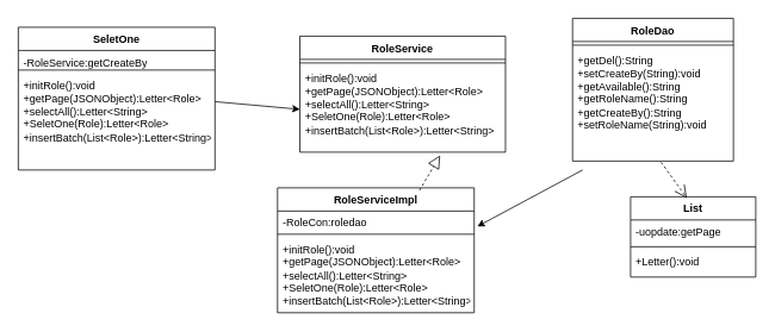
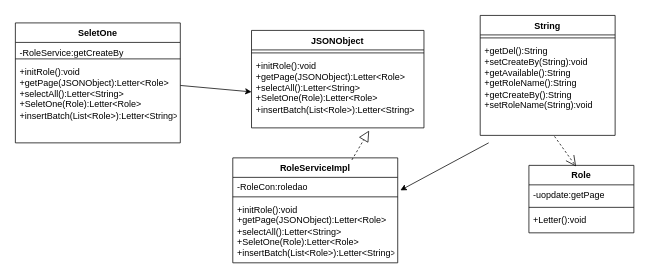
  <mxCell id="0" />
  <mxCell id="1" parent="0" />
- <mxCell id="2" value="RoleService" style="swimlane;fontStyle=1;align=center;verticalAlign=top;childLayout=stackLayout;horizontal=1;startSize=26;horizontalStack=0;resizeParent=1;resizeParentMax=0;resizeLast=0;collapsible=1;marginBottom=0;whiteSpace=wrap;html=1;" parent="1" vertex="1"><mxGeometry x="335" y="40" width="230" height="130" as="geometry" /></mxCell>
+ <mxCell id="2" value="JSONObject" style="swimlane;fontStyle=1;align=center;verticalAlign=top;childLayout=stackLayout;horizontal=1;startSize=26;horizontalStack=0;resizeParent=1;resizeParentMax=0;resizeLast=0;collapsible=1;marginBottom=0;whiteSpace=wrap;html=1;" parent="1" vertex="1"><mxGeometry x="335" y="40" width="230" height="130" as="geometry" /></mxCell>
  <mxCell id="3" value="" style="line;strokeWidth=1;fillColor=none;align=left;verticalAlign=middle;spacingTop=-1;spacingLeft=3;spacingRight=3;rotatable=0;labelPosition=right;points=[];portConstraint=eastwest;strokeColor=inherit;" parent="2" vertex="1"><mxGeometry y="26" width="230" height="8" as="geometry" /></mxCell>
  <mxCell id="4" value="+initRole():void&lt;br style=&quot;border-color: var(--border-color);&quot;&gt;+getPage(JSONObject):Letter&amp;lt;Role&amp;gt;&lt;br style=&quot;border-color: var(--border-color);&quot;&gt;+selectAll():Letter&amp;lt;String&amp;gt;&lt;br style=&quot;border-color: var(--border-color);&quot;&gt;+SeletOne(Role):Letter&amp;lt;Role&amp;gt;&lt;br style=&quot;border-color: var(--border-color);&quot;&gt;+insertBatch(List&amp;lt;Role&amp;gt;):Letter&amp;lt;String&amp;gt;" style="text;strokeColor=none;fillColor=none;align=left;verticalAlign=top;spacingLeft=4;spacingRight=4;overflow=hidden;rotatable=0;points=[[0,0.5],[1,0.5]];portConstraint=eastwest;whiteSpace=wrap;html=1;" parent="2" vertex="1"><mxGeometry y="34" width="230" height="96" as="geometry" /></mxCell>
  <mxCell id="5" value="SeletOne" style="swimlane;fontStyle=1;align=center;verticalAlign=top;childLayout=stackLayout;horizontal=1;startSize=26;horizontalStack=0;resizeParent=1;resizeParentMax=0;resizeLast=0;collapsible=1;marginBottom=0;whiteSpace=wrap;html=1;" parent="1" vertex="1"><mxGeometry x="20" y="30" width="220" height="160" as="geometry" /></mxCell>
  <mxCell id="6" value="-RoleService:getCreateBy" style="text;strokeColor=none;fillColor=none;align=left;verticalAlign=top;spacingLeft=4;spacingRight=4;overflow=hidden;rotatable=0;points=[[0,0.5],[1,0.5]];portConstraint=eastwest;whiteSpace=wrap;html=1;" parent="5" vertex="1"><mxGeometry y="26" width="220" height="18" as="geometry" /></mxCell>
  <mxCell id="7" value="" style="line;strokeWidth=1;fillColor=none;align=left;verticalAlign=middle;spacingTop=-1;spacingLeft=3;spacingRight=3;rotatable=0;labelPosition=right;points=[];portConstraint=eastwest;strokeColor=inherit;" parent="5" vertex="1"><mxGeometry y="44" width="220" height="8" as="geometry" /></mxCell>
  <mxCell id="8" value="+initRole():void&lt;br&gt;+getPage(JSONObject):Letter&amp;lt;Role&amp;gt;&lt;br&gt;+selectAll():Letter&amp;lt;String&amp;gt;&lt;br&gt;+SeletOne(Role):Letter&amp;lt;Role&amp;gt;&lt;br&gt;+insertBatch(List&amp;lt;Role&amp;gt;):Letter&amp;lt;String&amp;gt;" style="text;strokeColor=none;fillColor=none;align=left;verticalAlign=top;spacingLeft=4;spacingRight=4;overflow=hidden;rotatable=0;points=[[0,0.5],[1,0.5]];portConstraint=eastwest;whiteSpace=wrap;html=1;" parent="5" vertex="1"><mxGeometry y="52" width="220" height="108" as="geometry" /></mxCell>
  <mxCell id="9" value="RoleServiceImpl" style="swimlane;fontStyle=1;align=center;verticalAlign=top;childLayout=stackLayout;horizontal=1;startSize=26;horizontalStack=0;resizeParent=1;resizeParentMax=0;resizeLast=0;collapsible=1;marginBottom=0;whiteSpace=wrap;html=1;" parent="1" vertex="1"><mxGeometry x="310" y="210" width="220" height="140" as="geometry" /></mxCell>
  <mxCell id="10" value="-RoleCon:roledao" style="text;strokeColor=none;fillColor=none;align=left;verticalAlign=top;spacingLeft=4;spacingRight=4;overflow=hidden;rotatable=0;points=[[0,0.5],[1,0.5]];portConstraint=eastwest;whiteSpace=wrap;html=1;" parent="9" vertex="1"><mxGeometry y="26" width="220" height="22" as="geometry" /></mxCell>
  <mxCell id="11" value="" style="line;strokeWidth=1;fillColor=none;align=left;verticalAlign=middle;spacingTop=-1;spacingLeft=3;spacingRight=3;rotatable=0;labelPosition=right;points=[];portConstraint=eastwest;strokeColor=inherit;" parent="9" vertex="1"><mxGeometry y="48" width="220" height="8" as="geometry" /></mxCell>
  <mxCell id="12" value="+initRole():void&lt;br style=&quot;border-color: var(--border-color);&quot;&gt;+getPage(JSONObject):Letter&amp;lt;Role&amp;gt;&lt;br style=&quot;border-color: var(--border-color);&quot;&gt;+selectAll():Letter&amp;lt;String&amp;gt;&lt;br style=&quot;border-color: var(--border-color);&quot;&gt;+SeletOne(Role):Letter&amp;lt;Role&amp;gt;&lt;br style=&quot;border-color: var(--border-color);&quot;&gt;+insertBatch(List&amp;lt;Role&amp;gt;):Letter&amp;lt;String&amp;gt;" style="text;strokeColor=none;fillColor=none;align=left;verticalAlign=top;spacingLeft=4;spacingRight=4;overflow=hidden;rotatable=0;points=[[0,0.5],[1,0.5]];portConstraint=eastwest;whiteSpace=wrap;html=1;" parent="9" vertex="1"><mxGeometry y="56" width="220" height="84" as="geometry" /></mxCell>
- <mxCell id="13" value="RoleDao" style="swimlane;fontStyle=1;align=center;verticalAlign=top;childLayout=stackLayout;horizontal=1;startSize=26;horizontalStack=0;resizeParent=1;resizeParentMax=0;resizeLast=0;collapsible=1;marginBottom=0;whiteSpace=wrap;html=1;" parent="1" vertex="1"><mxGeometry x="640" y="20" width="180" height="160" as="geometry" /></mxCell>
+ <mxCell id="13" value="String" style="swimlane;fontStyle=1;align=center;verticalAlign=top;childLayout=stackLayout;horizontal=1;startSize=26;horizontalStack=0;resizeParent=1;resizeParentMax=0;resizeLast=0;collapsible=1;marginBottom=0;whiteSpace=wrap;html=1;" parent="1" vertex="1"><mxGeometry x="640" y="20" width="180" height="160" as="geometry" /></mxCell>
  <mxCell id="14" value="" style="line;strokeWidth=1;fillColor=none;align=left;verticalAlign=middle;spacingTop=-1;spacingLeft=3;spacingRight=3;rotatable=0;labelPosition=right;points=[];portConstraint=eastwest;strokeColor=inherit;" parent="13" vertex="1"><mxGeometry y="26" width="180" height="8" as="geometry" /></mxCell>
  <mxCell id="15" value="+getDel():String&lt;br&gt;+setCreateBy(String):void&lt;br&gt;+getAvailable():String&lt;br&gt;+getRoleName():String&lt;br&gt;+getCreateBy():String&lt;br&gt;+setRoleName(String):void" style="text;strokeColor=none;fillColor=none;align=left;verticalAlign=top;spacingLeft=4;spacingRight=4;overflow=hidden;rotatable=0;points=[[0,0.5],[1,0.5]];portConstraint=eastwest;whiteSpace=wrap;html=1;" parent="13" vertex="1"><mxGeometry y="34" width="180" height="126" as="geometry" /></mxCell>
- <mxCell id="16" value="List" style="swimlane;fontStyle=1;align=center;verticalAlign=top;childLayout=stackLayout;horizontal=1;startSize=26;horizontalStack=0;resizeParent=1;resizeParentMax=0;resizeLast=0;collapsible=1;marginBottom=0;whiteSpace=wrap;html=1;" parent="1" vertex="1"><mxGeometry x="705" y="220" width="140" height="90" as="geometry" /></mxCell>
+ <mxCell id="16" value="Role" style="swimlane;fontStyle=1;align=center;verticalAlign=top;childLayout=stackLayout;horizontal=1;startSize=26;horizontalStack=0;resizeParent=1;resizeParentMax=0;resizeLast=0;collapsible=1;marginBottom=0;whiteSpace=wrap;html=1;" parent="1" vertex="1"><mxGeometry x="705" y="220" width="140" height="90" as="geometry" /></mxCell>
  <mxCell id="17" value="-uopdate:getPage" style="text;strokeColor=none;fillColor=none;align=left;verticalAlign=top;spacingLeft=4;spacingRight=4;overflow=hidden;rotatable=0;points=[[0,0.5],[1,0.5]];portConstraint=eastwest;whiteSpace=wrap;html=1;" parent="16" vertex="1"><mxGeometry y="26" width="140" height="26" as="geometry" /></mxCell>
  <mxCell id="18" value="" style="line;strokeWidth=1;fillColor=none;align=left;verticalAlign=middle;spacingTop=-1;spacingLeft=3;spacingRight=3;rotatable=0;labelPosition=right;points=[];portConstraint=eastwest;strokeColor=inherit;" parent="16" vertex="1"><mxGeometry y="52" width="140" height="8" as="geometry" /></mxCell>
  <mxCell id="19" value="+Letter():void" style="text;strokeColor=none;fillColor=none;align=left;verticalAlign=top;spacingLeft=4;spacingRight=4;overflow=hidden;rotatable=0;points=[[0,0.5],[1,0.5]];portConstraint=eastwest;whiteSpace=wrap;html=1;" parent="16" vertex="1"><mxGeometry y="60" width="140" height="30" as="geometry" /></mxCell>
  <mxCell id="20" value="" style="endArrow=block;dashed=1;endFill=0;endSize=12;html=1;rounded=0;entryX=0.682;entryY=1.038;entryDx=0;entryDy=0;entryPerimeter=0;exitX=0.722;exitY=0.02;exitDx=0;exitDy=0;exitPerimeter=0;" parent="1" source="9" target="4" edge="1"><mxGeometry width="160" relative="1" as="geometry"><mxPoint x="553" y="213" as="sourcePoint" /><mxPoint x="370" y="110" as="targetPoint" /></mxGeometry></mxCell>
  <mxCell id="21" value="" style="endArrow=classic;html=1;rounded=0;exitX=1.001;exitY=0.291;exitDx=0;exitDy=0;exitPerimeter=0;entryX=0;entryY=0.5;entryDx=0;entryDy=0;" parent="1" source="8" target="4" edge="1"><mxGeometry width="50" height="50" relative="1" as="geometry"><mxPoint x="360" y="140" as="sourcePoint" /><mxPoint x="150" y="90" as="targetPoint" /></mxGeometry></mxCell>
  <mxCell id="22" value="" style="endArrow=classic;html=1;rounded=0;entryX=1.016;entryY=0.785;entryDx=0;entryDy=0;entryPerimeter=0;exitX=0.063;exitY=1.079;exitDx=0;exitDy=0;exitPerimeter=0;" parent="1" source="15" target="10" edge="1"><mxGeometry width="50" height="50" relative="1" as="geometry"><mxPoint x="570" y="140" as="sourcePoint" /><mxPoint x="620" y="90" as="targetPoint" /></mxGeometry></mxCell>
  <mxCell id="23" value="" style="endArrow=open;endFill=1;endSize=12;html=1;rounded=0;entryX=0.449;entryY=0.016;entryDx=0;entryDy=0;entryPerimeter=0;exitX=0.551;exitY=1.011;exitDx=0;exitDy=0;exitPerimeter=0;dashed=1;" parent="1" source="15" target="16" edge="1"><mxGeometry width="160" relative="1" as="geometry"><mxPoint x="590" y="110" as="sourcePoint" /><mxPoint x="750" y="110" as="targetPoint" /></mxGeometry></mxCell>
